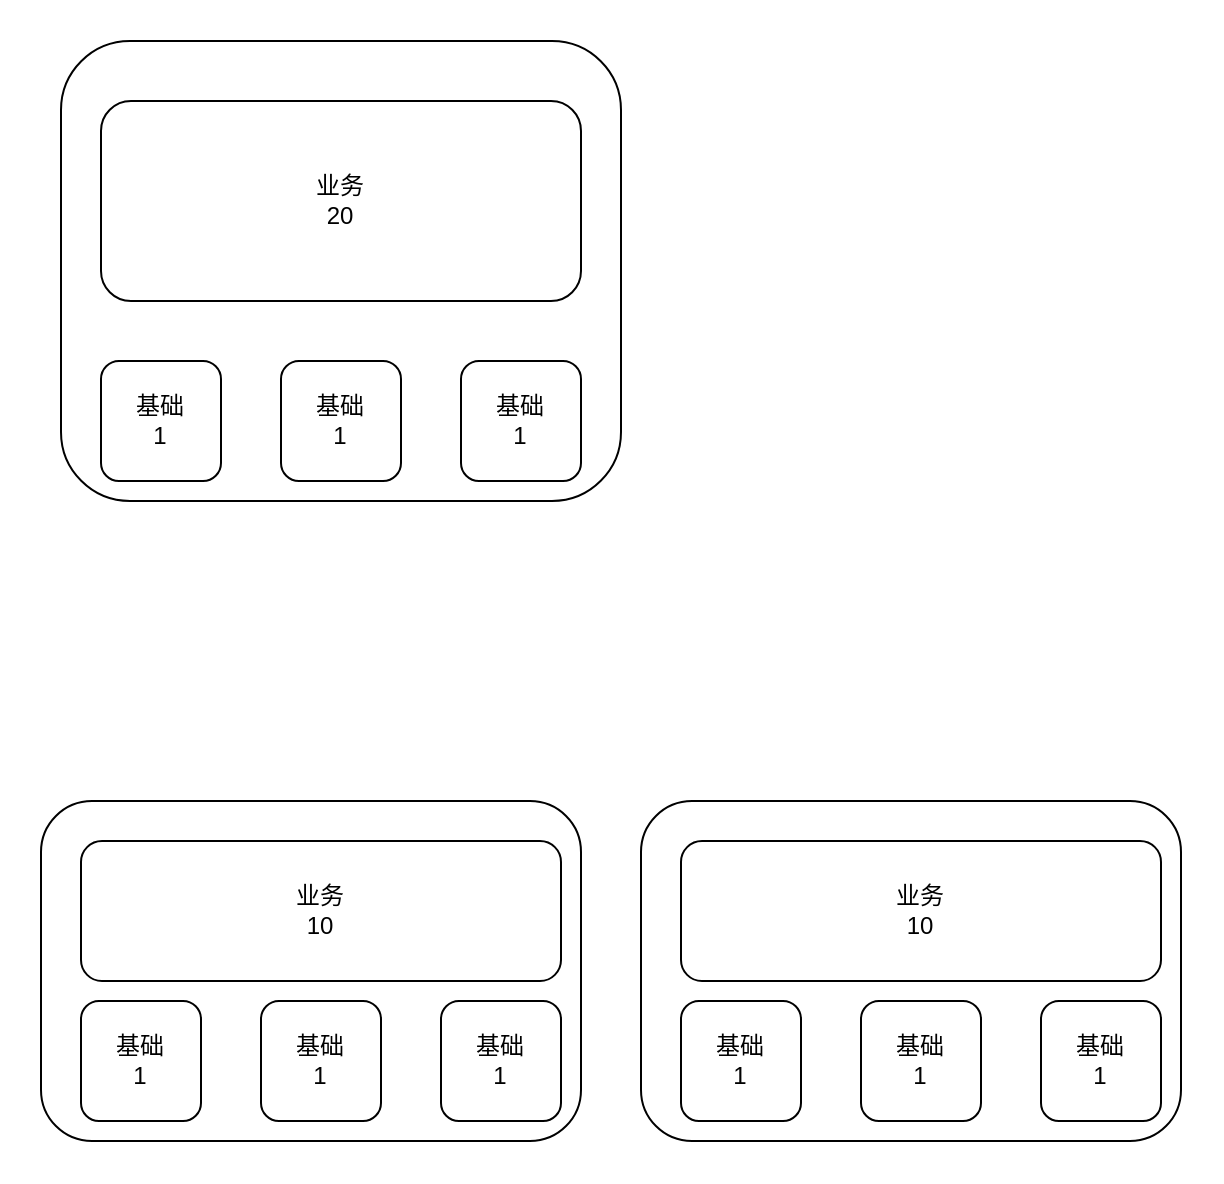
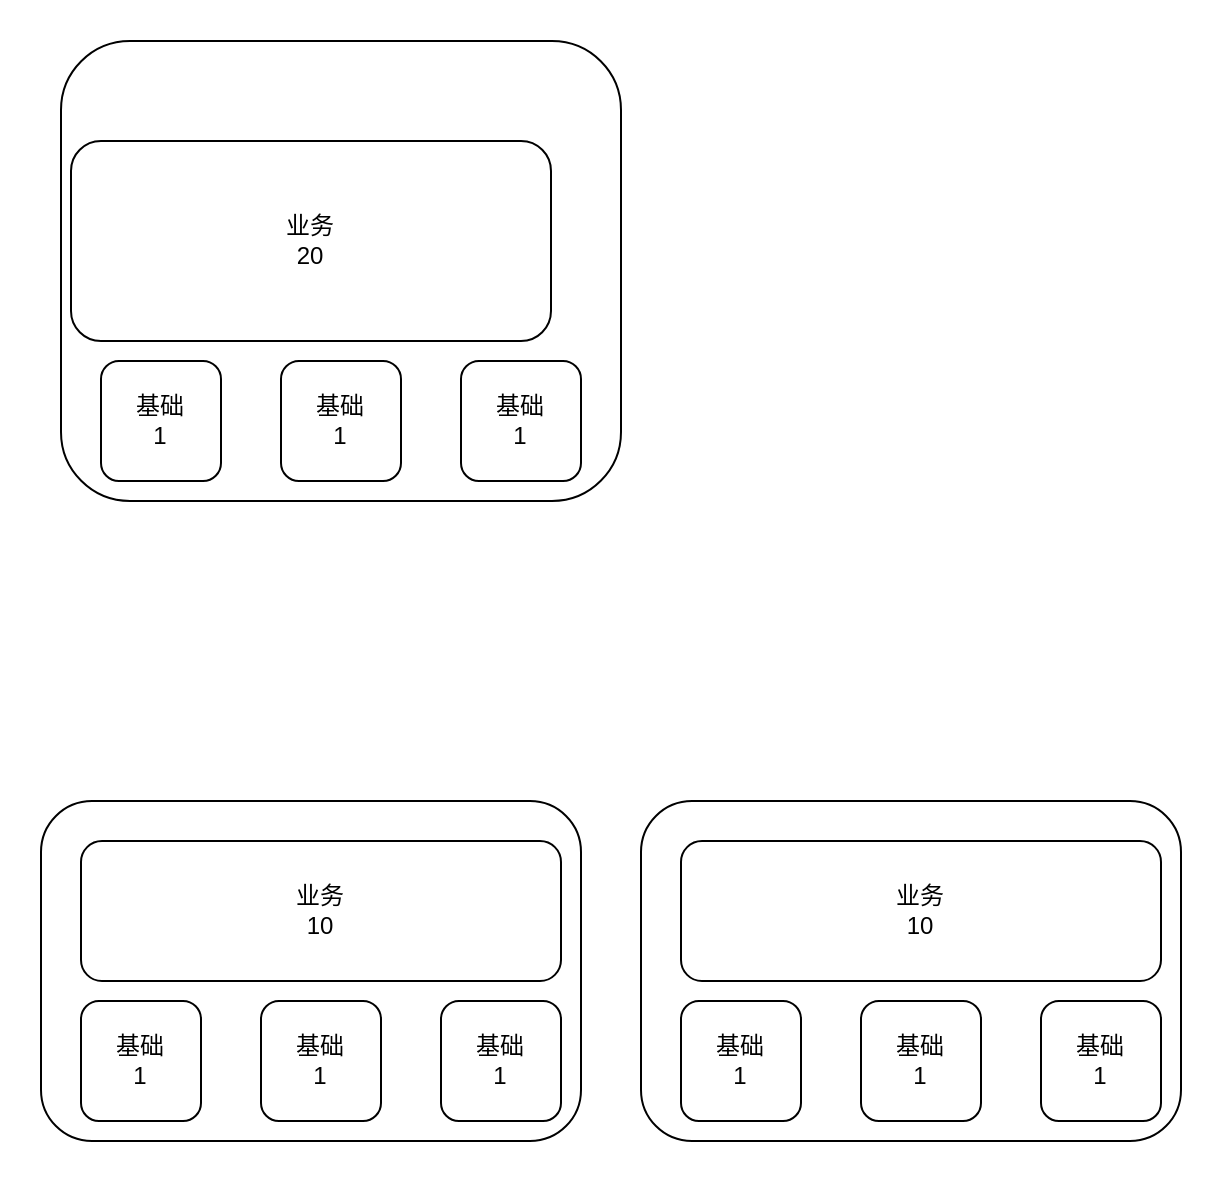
  <mxCell id="0" />
  <mxCell id="1" parent="0" />
  <mxCell id="2" value="" style="rounded=1;whiteSpace=wrap;html=1;" vertex="1" parent="1"><mxGeometry x="30" y="20" width="280" height="230" as="geometry" /></mxCell>
  <mxCell id="3" value="基础&lt;br&gt;1" style="rounded=1;whiteSpace=wrap;html=1;" vertex="1" parent="1"><mxGeometry x="50" y="180" width="60" height="60" as="geometry" /></mxCell>
  <mxCell id="4" value="&lt;span&gt;基础&lt;br&gt;1&lt;br&gt;&lt;/span&gt;" style="rounded=1;whiteSpace=wrap;html=1;" vertex="1" parent="1"><mxGeometry x="140" y="180" width="60" height="60" as="geometry" /></mxCell>
  <mxCell id="5" value="&lt;span&gt;基础&lt;br&gt;1&lt;br&gt;&lt;/span&gt;" style="rounded=1;whiteSpace=wrap;html=1;" vertex="1" parent="1"><mxGeometry x="230" y="180" width="60" height="60" as="geometry" /></mxCell>
- <mxCell id="6" value="业务&lt;br&gt;20" style="rounded=1;whiteSpace=wrap;html=1;" vertex="1" parent="1"><mxGeometry x="50" y="50" width="240" height="100" as="geometry" /></mxCell>
+ <mxCell id="6" value="业务&lt;br&gt;20" style="rounded=1;whiteSpace=wrap;html=1;" vertex="1" parent="1"><mxGeometry x="35" y="70" width="240" height="100" as="geometry" /></mxCell>
  <mxCell id="7" value="" style="rounded=1;whiteSpace=wrap;html=1;" vertex="1" parent="1"><mxGeometry x="20" y="400" width="270" height="170" as="geometry" /></mxCell>
  <mxCell id="8" value="基础&lt;br&gt;1" style="rounded=1;whiteSpace=wrap;html=1;" vertex="1" parent="1"><mxGeometry x="40" y="500" width="60" height="60" as="geometry" /></mxCell>
  <mxCell id="9" value="&lt;span&gt;基础&lt;br&gt;1&lt;br&gt;&lt;/span&gt;" style="rounded=1;whiteSpace=wrap;html=1;" vertex="1" parent="1"><mxGeometry x="130" y="500" width="60" height="60" as="geometry" /></mxCell>
  <mxCell id="10" value="&lt;span&gt;基础&lt;br&gt;1&lt;br&gt;&lt;/span&gt;" style="rounded=1;whiteSpace=wrap;html=1;" vertex="1" parent="1"><mxGeometry x="220" y="500" width="60" height="60" as="geometry" /></mxCell>
  <mxCell id="11" value="业务&lt;br&gt;10" style="rounded=1;whiteSpace=wrap;html=1;" vertex="1" parent="1"><mxGeometry x="40" y="420" width="240" height="70" as="geometry" /></mxCell>
  <mxCell id="12" value="" style="rounded=1;whiteSpace=wrap;html=1;" vertex="1" parent="1"><mxGeometry x="320" y="400" width="270" height="170" as="geometry" /></mxCell>
  <mxCell id="13" value="基础&lt;br&gt;1" style="rounded=1;whiteSpace=wrap;html=1;" vertex="1" parent="1"><mxGeometry x="340" y="500" width="60" height="60" as="geometry" /></mxCell>
  <mxCell id="14" value="&lt;span&gt;基础&lt;br&gt;1&lt;br&gt;&lt;/span&gt;" style="rounded=1;whiteSpace=wrap;html=1;" vertex="1" parent="1"><mxGeometry x="430" y="500" width="60" height="60" as="geometry" /></mxCell>
  <mxCell id="15" value="&lt;span&gt;基础&lt;br&gt;1&lt;br&gt;&lt;/span&gt;" style="rounded=1;whiteSpace=wrap;html=1;" vertex="1" parent="1"><mxGeometry x="520" y="500" width="60" height="60" as="geometry" /></mxCell>
  <mxCell id="16" value="业务&lt;br&gt;10" style="rounded=1;whiteSpace=wrap;html=1;" vertex="1" parent="1"><mxGeometry x="340" y="420" width="240" height="70" as="geometry" /></mxCell>
